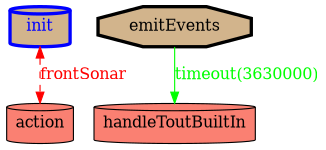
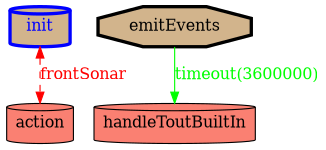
  digraph {
    rankdir=TB
    node [fillcolor=tan shape=cylinder style=filled]
    init [color=blue fontcolor=blue penwidth=3]
    action [fillcolor=salmon]
    emitEvents [color=black fontcolor=black penwidth=3 shape=octagon]
    handleToutBuiltIn [fillcolor=salmon]
    init -> action [color=red dir=both fontcolor=red label=frontSonar style=dashed]
-   emitEvents -> handleToutBuiltIn [arrowhead=normal color=green fontcolor=green label="timeout(3630000)" style=solid]
+   emitEvents -> handleToutBuiltIn [arrowhead=normal color=green fontcolor=green label="timeout(3600000)" style=solid]
  }
